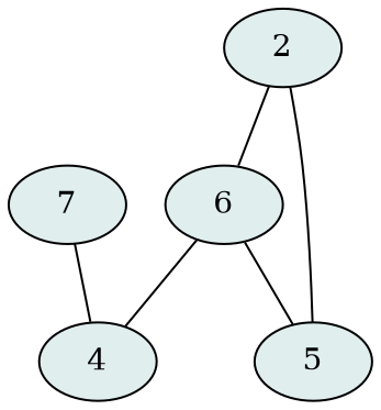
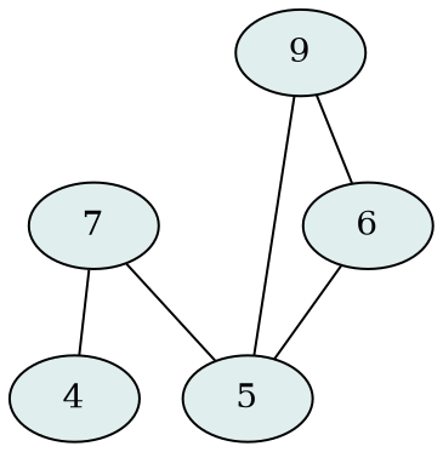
  graph {
    node [fillcolor=azure2 style=filled]
    n1 [label=7]
    4
    5
-   2
+   2 [label=9]
    n5 [label=6]
    n1 -- 4
+   n1 -- 5
    2 -- 5
    2 -- n5
-   n5 -- 4
    n5 -- 5
  }
